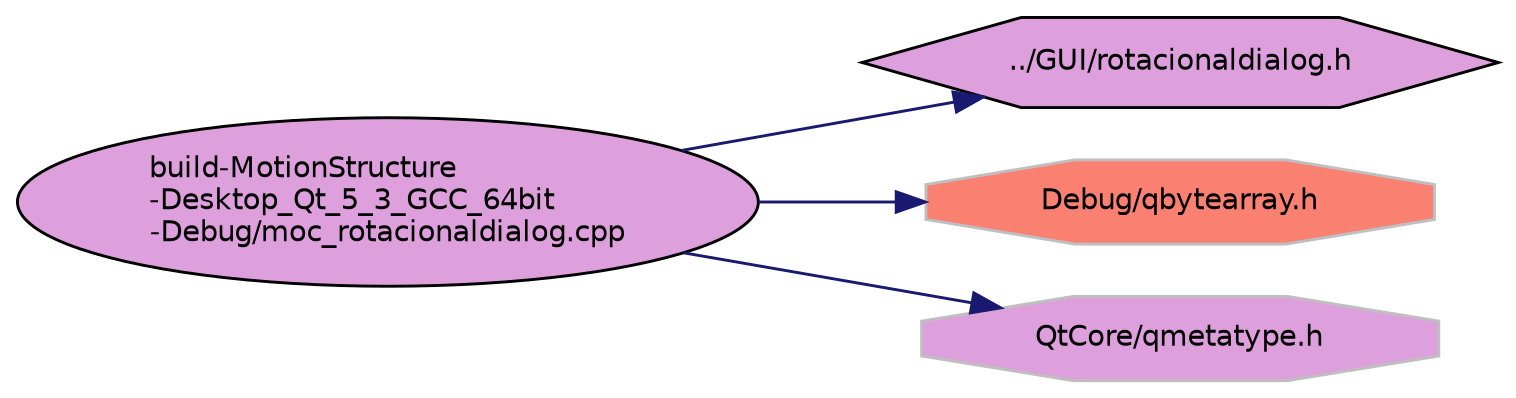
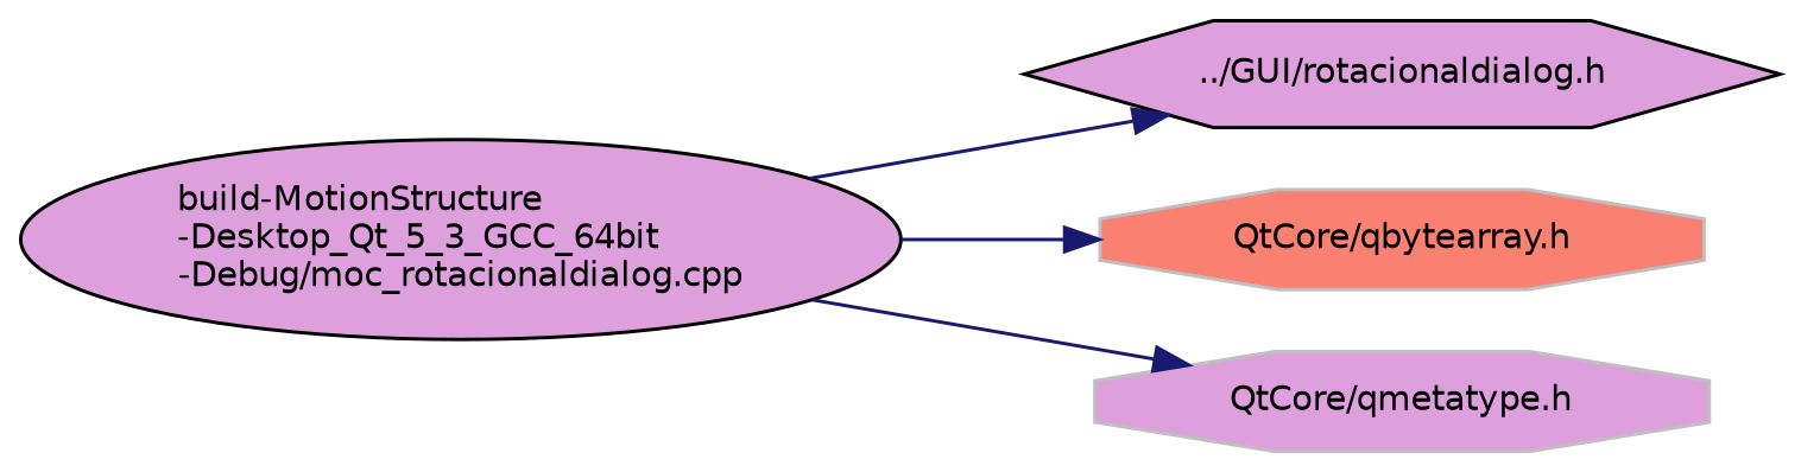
  digraph {
    rankdir=LR
    node [color=black fillcolor=plum fontname=Helvetica fontsize=10 shape=octagon style=filled]
    edge [color=midnightblue fontname=Helvetica fontsize=10 labelfontname=Helvetica labelfontsize=10 style=solid]
    n1 [fontcolor=black height=0.2 label="build-MotionStructure\l-Desktop_Qt_5_3_GCC_64bit\l-Debug/moc_rotacionaldialog.cpp" shape=ellipse width=0.4]
    n2 [height=0.2 label="../GUI/rotacionaldialog.h" shape=hexagon width=0.4]
-   n3 [color=grey75 fillcolor=salmon height=0.2 label="Debug/qbytearray.h" width=0.4]
+   n3 [color=grey75 fillcolor=salmon height=0.2 label="QtCore/qbytearray.h" width=0.4]
    n4 [color=grey75 height=0.2 label="QtCore/qmetatype.h" width=0.4]
    n1 -> n2
    n1 -> n3
    n1 -> n4
  }
